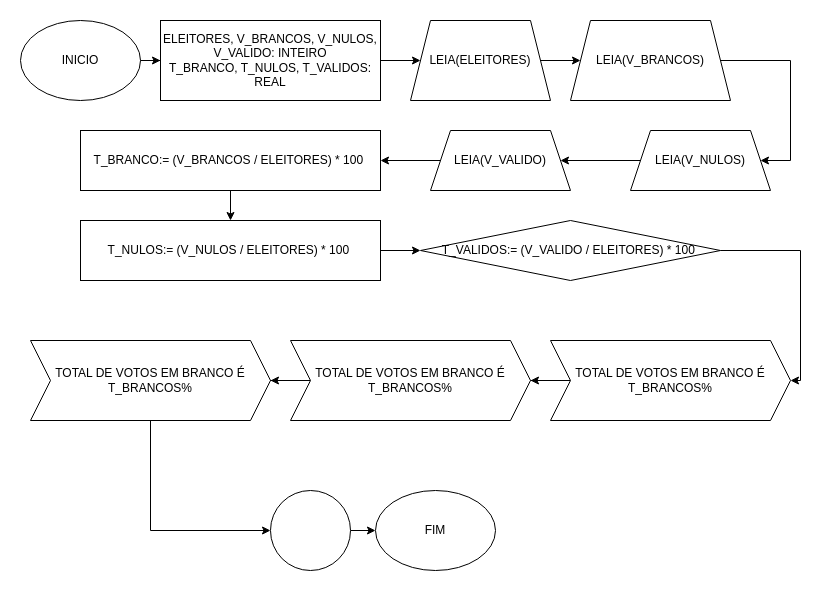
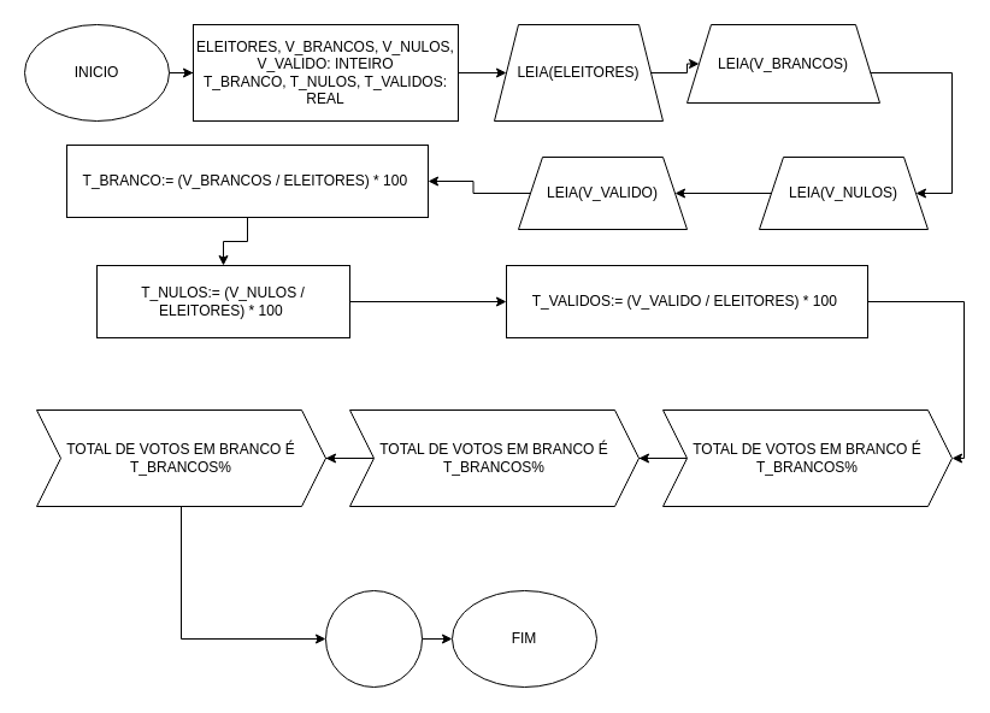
  <mxCell id="0" />
  <mxCell id="1" parent="0" />
  <mxCell id="2" style="edgeStyle=orthogonalEdgeStyle;rounded=0;orthogonalLoop=1;jettySize=auto;html=1;" edge="1" parent="1" source="3" target="5"><mxGeometry relative="1" as="geometry" /></mxCell>
  <mxCell id="3" value="INICIO" style="ellipse;whiteSpace=wrap;html=1;" vertex="1" parent="1"><mxGeometry x="20" y="20" width="120" height="80" as="geometry" /></mxCell>
  <mxCell id="4" style="edgeStyle=orthogonalEdgeStyle;rounded=0;orthogonalLoop=1;jettySize=auto;html=1;entryX=0;entryY=0.5;entryDx=0;entryDy=0;" edge="1" parent="1" source="5" target="11"><mxGeometry relative="1" as="geometry" /></mxCell>
  <mxCell id="5" value="ELEITORES, V_BRANCOS, V_NULOS, V_VALIDO: INTEIRO&lt;br&gt;T_BRANCO, T_NULOS, T_VALIDOS: REAL" style="rounded=0;whiteSpace=wrap;html=1;" vertex="1" parent="1"><mxGeometry x="160" y="20" width="220" height="80" as="geometry" /></mxCell>
  <mxCell id="6" style="edgeStyle=orthogonalEdgeStyle;rounded=0;orthogonalLoop=1;jettySize=auto;html=1;" edge="1" parent="1" source="7" target="13"><mxGeometry relative="1" as="geometry" /></mxCell>
  <mxCell id="7" value="LEIA(V_NULOS)" style="shape=trapezoid;perimeter=trapezoidPerimeter;whiteSpace=wrap;html=1;fixedSize=1;" vertex="1" parent="1"><mxGeometry x="630" y="130" width="140" height="60" as="geometry" /></mxCell>
  <mxCell id="8" style="edgeStyle=orthogonalEdgeStyle;rounded=0;orthogonalLoop=1;jettySize=auto;html=1;exitX=1;exitY=0.5;exitDx=0;exitDy=0;entryX=1;entryY=0.5;entryDx=0;entryDy=0;" edge="1" parent="1" source="9" target="7"><mxGeometry relative="1" as="geometry"><Array as="points"><mxPoint x="790" y="60" /><mxPoint x="790" y="160" /></Array></mxGeometry></mxCell>
- <mxCell id="9" value="LEIA(V_BRANCOS)" style="shape=trapezoid;perimeter=trapezoidPerimeter;whiteSpace=wrap;html=1;fixedSize=1;" vertex="1" parent="1"><mxGeometry x="570" y="20" width="160" height="80" as="geometry" /></mxCell>
+ <mxCell id="9" value="LEIA(V_BRANCOS)" style="shape=trapezoid;perimeter=trapezoidPerimeter;whiteSpace=wrap;html=1;fixedSize=1;" vertex="1" parent="1"><mxGeometry x="570" y="20" width="160" height="65" as="geometry" /></mxCell>
  <mxCell id="10" style="edgeStyle=orthogonalEdgeStyle;rounded=0;orthogonalLoop=1;jettySize=auto;html=1;entryX=0;entryY=0.5;entryDx=0;entryDy=0;" edge="1" parent="1" source="11" target="9"><mxGeometry relative="1" as="geometry" /></mxCell>
  <mxCell id="11" value="LEIA(ELEITORES)" style="shape=trapezoid;perimeter=trapezoidPerimeter;whiteSpace=wrap;html=1;fixedSize=1;" vertex="1" parent="1"><mxGeometry x="410" y="20" width="140" height="80" as="geometry" /></mxCell>
  <mxCell id="12" style="edgeStyle=orthogonalEdgeStyle;rounded=0;orthogonalLoop=1;jettySize=auto;html=1;entryX=1;entryY=0.5;entryDx=0;entryDy=0;" edge="1" parent="1" source="13" target="15"><mxGeometry relative="1" as="geometry"><mxPoint x="390" y="160" as="targetPoint" /></mxGeometry></mxCell>
  <mxCell id="13" value="LEIA(V_VALIDO)" style="shape=trapezoid;perimeter=trapezoidPerimeter;whiteSpace=wrap;html=1;fixedSize=1;" vertex="1" parent="1"><mxGeometry x="430" y="130" width="140" height="60" as="geometry" /></mxCell>
  <mxCell id="14" style="edgeStyle=orthogonalEdgeStyle;rounded=0;orthogonalLoop=1;jettySize=auto;html=1;entryX=0.5;entryY=0;entryDx=0;entryDy=0;" edge="1" parent="1" source="15" target="17"><mxGeometry relative="1" as="geometry" /></mxCell>
- <mxCell id="15" value="T_BRANCO:= (V_BRANCOS / ELEITORES) * 100&amp;nbsp;" style="rounded=0;whiteSpace=wrap;html=1;" vertex="1" parent="1"><mxGeometry x="80" y="130" width="300" height="60" as="geometry" /></mxCell>
+ <mxCell id="15" value="T_BRANCO:= (V_BRANCOS / ELEITORES) * 100&amp;nbsp;" style="rounded=0;whiteSpace=wrap;html=1;" vertex="1" parent="1"><mxGeometry x="55" y="120" width="300" height="60" as="geometry" /></mxCell>
  <mxCell id="16" style="edgeStyle=orthogonalEdgeStyle;rounded=0;orthogonalLoop=1;jettySize=auto;html=1;entryX=0;entryY=0.5;entryDx=0;entryDy=0;" edge="1" parent="1" source="17" target="19"><mxGeometry relative="1" as="geometry" /></mxCell>
- <mxCell id="17" value="T_NULOS:= (V_NULOS / ELEITORES) * 100&amp;nbsp;" style="rounded=0;whiteSpace=wrap;html=1;" vertex="1" parent="1"><mxGeometry x="80" y="220" width="300" height="60" as="geometry" /></mxCell>
+ <mxCell id="17" value="T_NULOS:= (V_NULOS / ELEITORES) * 100&amp;nbsp;" style="rounded=0;whiteSpace=wrap;html=1;" vertex="1" parent="1"><mxGeometry x="80" y="220" width="210" height="60" as="geometry" /></mxCell>
  <mxCell id="18" style="edgeStyle=orthogonalEdgeStyle;rounded=0;orthogonalLoop=1;jettySize=auto;html=1;entryX=1;entryY=0.5;entryDx=0;entryDy=0;exitX=1;exitY=0.5;exitDx=0;exitDy=0;" edge="1" parent="1" source="19" target="21"><mxGeometry relative="1" as="geometry"><Array as="points"><mxPoint x="800" y="250" /><mxPoint x="800" y="380" /></Array></mxGeometry></mxCell>
- <mxCell id="19" value="T_VALIDOS:= (V_VALIDO / ELEITORES) * 100&amp;nbsp;" style="rhombus;whiteSpace=wrap;html=1;" vertex="1" parent="1"><mxGeometry x="420" y="220" width="300" height="60" as="geometry" /></mxCell>
+ <mxCell id="19" value="T_VALIDOS:= (V_VALIDO / ELEITORES) * 100&amp;nbsp;" style="rounded=0;whiteSpace=wrap;html=1;" vertex="1" parent="1"><mxGeometry x="420" y="220" width="300" height="60" as="geometry" /></mxCell>
  <mxCell id="20" style="edgeStyle=orthogonalEdgeStyle;rounded=0;orthogonalLoop=1;jettySize=auto;html=1;" edge="1" parent="1" source="21" target="25"><mxGeometry relative="1" as="geometry" /></mxCell>
  <mxCell id="21" value="TOTAL DE VOTOS EM BRANCO É T_BRANCOS%" style="shape=step;perimeter=stepPerimeter;whiteSpace=wrap;html=1;fixedSize=1;" vertex="1" parent="1"><mxGeometry x="550" y="340" width="240" height="80" as="geometry" /></mxCell>
  <mxCell id="22" style="edgeStyle=orthogonalEdgeStyle;rounded=0;orthogonalLoop=1;jettySize=auto;html=1;entryX=0;entryY=0.5;entryDx=0;entryDy=0;" edge="1" parent="1" source="23" target="27"><mxGeometry relative="1" as="geometry" /></mxCell>
  <mxCell id="23" value="TOTAL DE VOTOS EM BRANCO É T_BRANCOS%" style="shape=step;perimeter=stepPerimeter;whiteSpace=wrap;html=1;fixedSize=1;" vertex="1" parent="1"><mxGeometry x="30" y="340" width="240" height="80" as="geometry" /></mxCell>
  <mxCell id="24" style="edgeStyle=orthogonalEdgeStyle;rounded=0;orthogonalLoop=1;jettySize=auto;html=1;entryX=1;entryY=0.5;entryDx=0;entryDy=0;" edge="1" parent="1" source="25" target="23"><mxGeometry relative="1" as="geometry" /></mxCell>
  <mxCell id="25" value="TOTAL DE VOTOS EM BRANCO É T_BRANCOS%" style="shape=step;perimeter=stepPerimeter;whiteSpace=wrap;html=1;fixedSize=1;" vertex="1" parent="1"><mxGeometry x="290" y="340" width="240" height="80" as="geometry" /></mxCell>
  <mxCell id="26" style="edgeStyle=orthogonalEdgeStyle;rounded=0;orthogonalLoop=1;jettySize=auto;html=1;entryX=0;entryY=0.5;entryDx=0;entryDy=0;" edge="1" parent="1" source="27" target="28"><mxGeometry relative="1" as="geometry" /></mxCell>
  <mxCell id="27" value="" style="ellipse;whiteSpace=wrap;html=1;aspect=fixed;" vertex="1" parent="1"><mxGeometry x="270" y="490" width="80" height="80" as="geometry" /></mxCell>
  <mxCell id="28" value="FIM" style="ellipse;whiteSpace=wrap;html=1;" vertex="1" parent="1"><mxGeometry x="375" y="490" width="120" height="80" as="geometry" /></mxCell>
